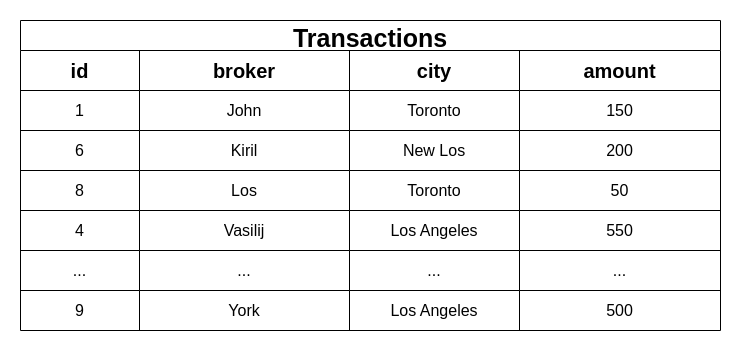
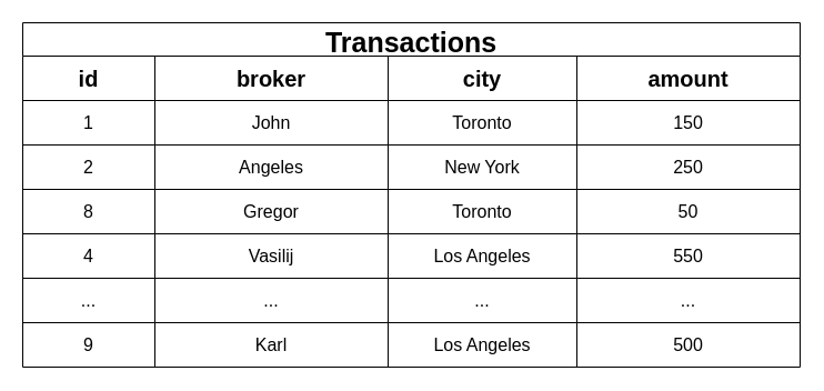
  <mxCell id="0" />
  <mxCell id="1" parent="0" />
  <mxCell id="2" value="Transactions" style="shape=table;startSize=30;container=1;collapsible=0;childLayout=tableLayout;strokeColor=default;fontSize=25;fontStyle=1" vertex="1" parent="1"><mxGeometry x="20" y="20" width="700" height="310" as="geometry" /></mxCell>
  <mxCell id="3" value="" style="shape=tableRow;horizontal=0;startSize=0;swimlaneHead=0;swimlaneBody=0;strokeColor=inherit;top=0;left=0;bottom=0;right=0;collapsible=0;dropTarget=0;fillColor=none;points=[[0,0.5],[1,0.5]];portConstraint=eastwest;fontSize=16;" vertex="1" parent="2"><mxGeometry y="30" width="700" height="40" as="geometry" /></mxCell>
  <mxCell id="4" value="&lt;b&gt;&lt;font style=&quot;font-size: 20px;&quot;&gt;id&lt;/font&gt;&lt;/b&gt;" style="shape=partialRectangle;html=1;whiteSpace=wrap;connectable=0;strokeColor=inherit;overflow=hidden;fillColor=none;top=0;left=0;bottom=0;right=0;pointerEvents=1;fontSize=16;" vertex="1" parent="3"><mxGeometry width="119" height="40" as="geometry"><mxRectangle width="119" height="40" as="alternateBounds" /></mxGeometry></mxCell>
  <mxCell id="5" value="&lt;b&gt;&lt;font style=&quot;font-size: 20px;&quot;&gt;broker&lt;/font&gt;&lt;/b&gt;" style="shape=partialRectangle;html=1;whiteSpace=wrap;connectable=0;strokeColor=inherit;overflow=hidden;fillColor=none;top=0;left=0;bottom=0;right=0;pointerEvents=1;fontSize=16;" vertex="1" parent="3"><mxGeometry x="119" width="210" height="40" as="geometry"><mxRectangle width="210" height="40" as="alternateBounds" /></mxGeometry></mxCell>
  <mxCell id="6" value="&lt;b&gt;&lt;font style=&quot;font-size: 20px;&quot;&gt;city&lt;/font&gt;&lt;/b&gt;" style="shape=partialRectangle;html=1;whiteSpace=wrap;connectable=0;strokeColor=inherit;overflow=hidden;fillColor=none;top=0;left=0;bottom=0;right=0;pointerEvents=1;fontSize=16;" vertex="1" parent="3"><mxGeometry x="329" width="170" height="40" as="geometry"><mxRectangle width="170" height="40" as="alternateBounds" /></mxGeometry></mxCell>
  <mxCell id="7" value="&lt;b&gt;&lt;font style=&quot;font-size: 20px;&quot;&gt;amount&lt;/font&gt;&lt;/b&gt;" style="shape=partialRectangle;html=1;whiteSpace=wrap;connectable=0;strokeColor=inherit;overflow=hidden;fillColor=none;top=0;left=0;bottom=0;right=0;pointerEvents=1;fontSize=16;" vertex="1" parent="3"><mxGeometry x="499" width="201" height="40" as="geometry"><mxRectangle width="201" height="40" as="alternateBounds" /></mxGeometry></mxCell>
  <mxCell id="8" value="" style="shape=tableRow;horizontal=0;startSize=0;swimlaneHead=0;swimlaneBody=0;strokeColor=inherit;top=0;left=0;bottom=0;right=0;collapsible=0;dropTarget=0;fillColor=none;points=[[0,0.5],[1,0.5]];portConstraint=eastwest;fontSize=16;" vertex="1" parent="2"><mxGeometry y="70" width="700" height="40" as="geometry" /></mxCell>
  <mxCell id="9" value="1" style="shape=partialRectangle;html=1;whiteSpace=wrap;connectable=0;strokeColor=inherit;overflow=hidden;fillColor=none;top=0;left=0;bottom=0;right=0;pointerEvents=1;fontSize=16;" vertex="1" parent="8"><mxGeometry width="119" height="40" as="geometry"><mxRectangle width="119" height="40" as="alternateBounds" /></mxGeometry></mxCell>
  <mxCell id="10" value="John" style="shape=partialRectangle;html=1;whiteSpace=wrap;connectable=0;strokeColor=inherit;overflow=hidden;fillColor=none;top=0;left=0;bottom=0;right=0;pointerEvents=1;fontSize=16;" vertex="1" parent="8"><mxGeometry x="119" width="210" height="40" as="geometry"><mxRectangle width="210" height="40" as="alternateBounds" /></mxGeometry></mxCell>
  <mxCell id="11" value="Toronto" style="shape=partialRectangle;html=1;whiteSpace=wrap;connectable=0;strokeColor=inherit;overflow=hidden;fillColor=none;top=0;left=0;bottom=0;right=0;pointerEvents=1;fontSize=16;" vertex="1" parent="8"><mxGeometry x="329" width="170" height="40" as="geometry"><mxRectangle width="170" height="40" as="alternateBounds" /></mxGeometry></mxCell>
  <mxCell id="12" value="150" style="shape=partialRectangle;html=1;whiteSpace=wrap;connectable=0;strokeColor=inherit;overflow=hidden;fillColor=none;top=0;left=0;bottom=0;right=0;pointerEvents=1;fontSize=16;" vertex="1" parent="8"><mxGeometry x="499" width="201" height="40" as="geometry"><mxRectangle width="201" height="40" as="alternateBounds" /></mxGeometry></mxCell>
  <mxCell id="13" value="" style="shape=tableRow;horizontal=0;startSize=0;swimlaneHead=0;swimlaneBody=0;strokeColor=inherit;top=0;left=0;bottom=0;right=0;collapsible=0;dropTarget=0;fillColor=none;points=[[0,0.5],[1,0.5]];portConstraint=eastwest;fontSize=16;" vertex="1" parent="2"><mxGeometry y="110" width="700" height="40" as="geometry" /></mxCell>
- <mxCell id="14" value="6" style="shape=partialRectangle;html=1;whiteSpace=wrap;connectable=0;strokeColor=inherit;overflow=hidden;fillColor=none;top=0;left=0;bottom=0;right=0;pointerEvents=1;fontSize=16;" vertex="1" parent="13"><mxGeometry width="119" height="40" as="geometry"><mxRectangle width="119" height="40" as="alternateBounds" /></mxGeometry></mxCell>
- <mxCell id="15" value="Kiril" style="shape=partialRectangle;html=1;whiteSpace=wrap;connectable=0;strokeColor=inherit;overflow=hidden;fillColor=none;top=0;left=0;bottom=0;right=0;pointerEvents=1;fontSize=16;" vertex="1" parent="13"><mxGeometry x="119" width="210" height="40" as="geometry"><mxRectangle width="210" height="40" as="alternateBounds" /></mxGeometry></mxCell>
- <mxCell id="16" value="New Los" style="shape=partialRectangle;html=1;whiteSpace=wrap;connectable=0;strokeColor=inherit;overflow=hidden;fillColor=none;top=0;left=0;bottom=0;right=0;pointerEvents=1;fontSize=16;" vertex="1" parent="13"><mxGeometry x="329" width="170" height="40" as="geometry"><mxRectangle width="170" height="40" as="alternateBounds" /></mxGeometry></mxCell>
- <mxCell id="17" value="200" style="shape=partialRectangle;html=1;whiteSpace=wrap;connectable=0;strokeColor=inherit;overflow=hidden;fillColor=none;top=0;left=0;bottom=0;right=0;pointerEvents=1;fontSize=16;" vertex="1" parent="13"><mxGeometry x="499" width="201" height="40" as="geometry"><mxRectangle width="201" height="40" as="alternateBounds" /></mxGeometry></mxCell>
+ <mxCell id="14" value="2" style="shape=partialRectangle;html=1;whiteSpace=wrap;connectable=0;strokeColor=inherit;overflow=hidden;fillColor=none;top=0;left=0;bottom=0;right=0;pointerEvents=1;fontSize=16;" vertex="1" parent="13"><mxGeometry width="119" height="40" as="geometry"><mxRectangle width="119" height="40" as="alternateBounds" /></mxGeometry></mxCell>
+ <mxCell id="15" value="Angeles" style="shape=partialRectangle;html=1;whiteSpace=wrap;connectable=0;strokeColor=inherit;overflow=hidden;fillColor=none;top=0;left=0;bottom=0;right=0;pointerEvents=1;fontSize=16;" vertex="1" parent="13"><mxGeometry x="119" width="210" height="40" as="geometry"><mxRectangle width="210" height="40" as="alternateBounds" /></mxGeometry></mxCell>
+ <mxCell id="16" value="New York" style="shape=partialRectangle;html=1;whiteSpace=wrap;connectable=0;strokeColor=inherit;overflow=hidden;fillColor=none;top=0;left=0;bottom=0;right=0;pointerEvents=1;fontSize=16;" vertex="1" parent="13"><mxGeometry x="329" width="170" height="40" as="geometry"><mxRectangle width="170" height="40" as="alternateBounds" /></mxGeometry></mxCell>
+ <mxCell id="17" value="250" style="shape=partialRectangle;html=1;whiteSpace=wrap;connectable=0;strokeColor=inherit;overflow=hidden;fillColor=none;top=0;left=0;bottom=0;right=0;pointerEvents=1;fontSize=16;" vertex="1" parent="13"><mxGeometry x="499" width="201" height="40" as="geometry"><mxRectangle width="201" height="40" as="alternateBounds" /></mxGeometry></mxCell>
  <mxCell id="18" style="shape=tableRow;horizontal=0;startSize=0;swimlaneHead=0;swimlaneBody=0;strokeColor=inherit;top=0;left=0;bottom=0;right=0;collapsible=0;dropTarget=0;fillColor=none;points=[[0,0.5],[1,0.5]];portConstraint=eastwest;fontSize=16;" vertex="1" parent="2"><mxGeometry y="150" width="700" height="40" as="geometry" /></mxCell>
  <mxCell id="19" value="8" style="shape=partialRectangle;html=1;whiteSpace=wrap;connectable=0;strokeColor=inherit;overflow=hidden;fillColor=none;top=0;left=0;bottom=0;right=0;pointerEvents=1;fontSize=16;" vertex="1" parent="18"><mxGeometry width="119" height="40" as="geometry"><mxRectangle width="119" height="40" as="alternateBounds" /></mxGeometry></mxCell>
- <mxCell id="20" value="Los" style="shape=partialRectangle;html=1;whiteSpace=wrap;connectable=0;strokeColor=inherit;overflow=hidden;fillColor=none;top=0;left=0;bottom=0;right=0;pointerEvents=1;fontSize=16;" vertex="1" parent="18"><mxGeometry x="119" width="210" height="40" as="geometry"><mxRectangle width="210" height="40" as="alternateBounds" /></mxGeometry></mxCell>
+ <mxCell id="20" value="Gregor" style="shape=partialRectangle;html=1;whiteSpace=wrap;connectable=0;strokeColor=inherit;overflow=hidden;fillColor=none;top=0;left=0;bottom=0;right=0;pointerEvents=1;fontSize=16;" vertex="1" parent="18"><mxGeometry x="119" width="210" height="40" as="geometry"><mxRectangle width="210" height="40" as="alternateBounds" /></mxGeometry></mxCell>
  <mxCell id="21" value="Toronto" style="shape=partialRectangle;html=1;whiteSpace=wrap;connectable=0;strokeColor=inherit;overflow=hidden;fillColor=none;top=0;left=0;bottom=0;right=0;pointerEvents=1;fontSize=16;" vertex="1" parent="18"><mxGeometry x="329" width="170" height="40" as="geometry"><mxRectangle width="170" height="40" as="alternateBounds" /></mxGeometry></mxCell>
  <mxCell id="22" value="50" style="shape=partialRectangle;html=1;whiteSpace=wrap;connectable=0;strokeColor=inherit;overflow=hidden;fillColor=none;top=0;left=0;bottom=0;right=0;pointerEvents=1;fontSize=16;" vertex="1" parent="18"><mxGeometry x="499" width="201" height="40" as="geometry"><mxRectangle width="201" height="40" as="alternateBounds" /></mxGeometry></mxCell>
  <mxCell id="23" style="shape=tableRow;horizontal=0;startSize=0;swimlaneHead=0;swimlaneBody=0;strokeColor=inherit;top=0;left=0;bottom=0;right=0;collapsible=0;dropTarget=0;fillColor=none;points=[[0,0.5],[1,0.5]];portConstraint=eastwest;fontSize=16;" vertex="1" parent="2"><mxGeometry y="190" width="700" height="40" as="geometry" /></mxCell>
  <mxCell id="24" value="4" style="shape=partialRectangle;html=1;whiteSpace=wrap;connectable=0;strokeColor=inherit;overflow=hidden;fillColor=none;top=0;left=0;bottom=0;right=0;pointerEvents=1;fontSize=16;" vertex="1" parent="23"><mxGeometry width="119" height="40" as="geometry"><mxRectangle width="119" height="40" as="alternateBounds" /></mxGeometry></mxCell>
  <mxCell id="25" value="Vasilij" style="shape=partialRectangle;html=1;whiteSpace=wrap;connectable=0;strokeColor=inherit;overflow=hidden;fillColor=none;top=0;left=0;bottom=0;right=0;pointerEvents=1;fontSize=16;" vertex="1" parent="23"><mxGeometry x="119" width="210" height="40" as="geometry"><mxRectangle width="210" height="40" as="alternateBounds" /></mxGeometry></mxCell>
  <mxCell id="26" value="Los Angeles" style="shape=partialRectangle;html=1;whiteSpace=wrap;connectable=0;strokeColor=inherit;overflow=hidden;fillColor=none;top=0;left=0;bottom=0;right=0;pointerEvents=1;fontSize=16;" vertex="1" parent="23"><mxGeometry x="329" width="170" height="40" as="geometry"><mxRectangle width="170" height="40" as="alternateBounds" /></mxGeometry></mxCell>
  <mxCell id="27" value="550" style="shape=partialRectangle;html=1;whiteSpace=wrap;connectable=0;strokeColor=inherit;overflow=hidden;fillColor=none;top=0;left=0;bottom=0;right=0;pointerEvents=1;fontSize=16;" vertex="1" parent="23"><mxGeometry x="499" width="201" height="40" as="geometry"><mxRectangle width="201" height="40" as="alternateBounds" /></mxGeometry></mxCell>
  <mxCell id="28" style="shape=tableRow;horizontal=0;startSize=0;swimlaneHead=0;swimlaneBody=0;strokeColor=inherit;top=0;left=0;bottom=0;right=0;collapsible=0;dropTarget=0;fillColor=none;points=[[0,0.5],[1,0.5]];portConstraint=eastwest;fontSize=16;" vertex="1" parent="2"><mxGeometry y="230" width="700" height="40" as="geometry" /></mxCell>
  <mxCell id="29" value="..." style="shape=partialRectangle;html=1;whiteSpace=wrap;connectable=0;strokeColor=inherit;overflow=hidden;fillColor=none;top=0;left=0;bottom=0;right=0;pointerEvents=1;fontSize=16;" vertex="1" parent="28"><mxGeometry width="119" height="40" as="geometry"><mxRectangle width="119" height="40" as="alternateBounds" /></mxGeometry></mxCell>
  <mxCell id="30" value="..." style="shape=partialRectangle;html=1;whiteSpace=wrap;connectable=0;strokeColor=inherit;overflow=hidden;fillColor=none;top=0;left=0;bottom=0;right=0;pointerEvents=1;fontSize=16;" vertex="1" parent="28"><mxGeometry x="119" width="210" height="40" as="geometry"><mxRectangle width="210" height="40" as="alternateBounds" /></mxGeometry></mxCell>
  <mxCell id="31" value="..." style="shape=partialRectangle;html=1;whiteSpace=wrap;connectable=0;strokeColor=inherit;overflow=hidden;fillColor=none;top=0;left=0;bottom=0;right=0;pointerEvents=1;fontSize=16;" vertex="1" parent="28"><mxGeometry x="329" width="170" height="40" as="geometry"><mxRectangle width="170" height="40" as="alternateBounds" /></mxGeometry></mxCell>
  <mxCell id="32" value="..." style="shape=partialRectangle;html=1;whiteSpace=wrap;connectable=0;strokeColor=inherit;overflow=hidden;fillColor=none;top=0;left=0;bottom=0;right=0;pointerEvents=1;fontSize=16;" vertex="1" parent="28"><mxGeometry x="499" width="201" height="40" as="geometry"><mxRectangle width="201" height="40" as="alternateBounds" /></mxGeometry></mxCell>
  <mxCell id="33" style="shape=tableRow;horizontal=0;startSize=0;swimlaneHead=0;swimlaneBody=0;strokeColor=inherit;top=0;left=0;bottom=0;right=0;collapsible=0;dropTarget=0;fillColor=none;points=[[0,0.5],[1,0.5]];portConstraint=eastwest;fontSize=16;" vertex="1" parent="2"><mxGeometry y="270" width="700" height="40" as="geometry" /></mxCell>
  <mxCell id="34" value="9" style="shape=partialRectangle;html=1;whiteSpace=wrap;connectable=0;strokeColor=inherit;overflow=hidden;fillColor=none;top=0;left=0;bottom=0;right=0;pointerEvents=1;fontSize=16;" vertex="1" parent="33"><mxGeometry width="119" height="40" as="geometry"><mxRectangle width="119" height="40" as="alternateBounds" /></mxGeometry></mxCell>
- <mxCell id="35" value="York" style="shape=partialRectangle;html=1;whiteSpace=wrap;connectable=0;strokeColor=inherit;overflow=hidden;fillColor=none;top=0;left=0;bottom=0;right=0;pointerEvents=1;fontSize=16;" vertex="1" parent="33"><mxGeometry x="119" width="210" height="40" as="geometry"><mxRectangle width="210" height="40" as="alternateBounds" /></mxGeometry></mxCell>
+ <mxCell id="35" value="Karl" style="shape=partialRectangle;html=1;whiteSpace=wrap;connectable=0;strokeColor=inherit;overflow=hidden;fillColor=none;top=0;left=0;bottom=0;right=0;pointerEvents=1;fontSize=16;" vertex="1" parent="33"><mxGeometry x="119" width="210" height="40" as="geometry"><mxRectangle width="210" height="40" as="alternateBounds" /></mxGeometry></mxCell>
  <mxCell id="36" value="Los Angeles" style="shape=partialRectangle;html=1;whiteSpace=wrap;connectable=0;strokeColor=inherit;overflow=hidden;fillColor=none;top=0;left=0;bottom=0;right=0;pointerEvents=1;fontSize=16;" vertex="1" parent="33"><mxGeometry x="329" width="170" height="40" as="geometry"><mxRectangle width="170" height="40" as="alternateBounds" /></mxGeometry></mxCell>
  <mxCell id="37" value="500" style="shape=partialRectangle;html=1;whiteSpace=wrap;connectable=0;strokeColor=inherit;overflow=hidden;fillColor=none;top=0;left=0;bottom=0;right=0;pointerEvents=1;fontSize=16;" vertex="1" parent="33"><mxGeometry x="499" width="201" height="40" as="geometry"><mxRectangle width="201" height="40" as="alternateBounds" /></mxGeometry></mxCell>
